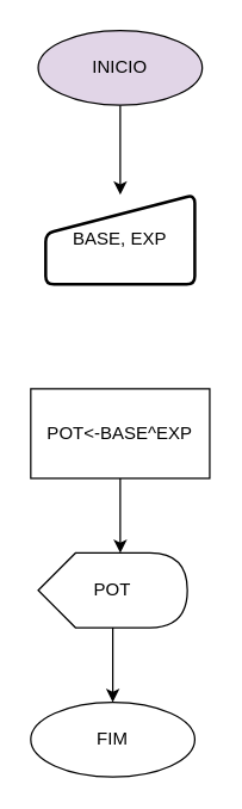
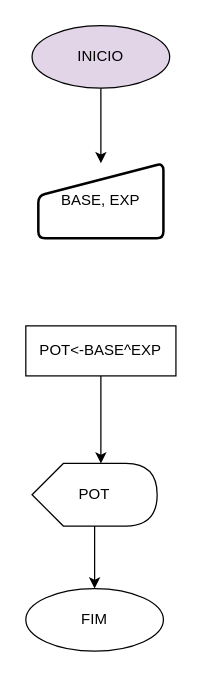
  <mxCell id="0" />
  <mxCell id="1" parent="0" />
  <mxCell id="2" value="" style="edgeStyle=orthogonalEdgeStyle;rounded=0;orthogonalLoop=1;jettySize=auto;html=1;" edge="1" parent="1" source="3" target="9"><mxGeometry relative="1" as="geometry" /></mxCell>
  <mxCell id="3" value="INICIO" style="ellipse;whiteSpace=wrap;html=1;fillColor=#e1d5e7;" parent="1" vertex="1"><mxGeometry x="25" y="20" width="110" height="50" as="geometry" /></mxCell>
  <mxCell id="4" value="FIM" style="ellipse;whiteSpace=wrap;html=1;" parent="1" vertex="1"><mxGeometry x="20" y="470" width="110" height="50" as="geometry" /></mxCell>
  <mxCell id="5" value="" style="edgeStyle=none;rounded=0;orthogonalLoop=1;jettySize=auto;html=1;" parent="1" source="6" edge="1"><mxGeometry relative="1" as="geometry"><mxPoint x="80" y="370" as="targetPoint" /></mxGeometry></mxCell>
- <mxCell id="6" value="POT&amp;lt;-BASE^EXP" style="whiteSpace=wrap;html=1;" parent="1" vertex="1"><mxGeometry x="20" y="260" width="120" height="60" as="geometry" /></mxCell>
+ <mxCell id="6" value="POT&amp;lt;-BASE^EXP" style="whiteSpace=wrap;html=1;" parent="1" vertex="1"><mxGeometry x="20" y="260" width="120" height="40" as="geometry" /></mxCell>
  <mxCell id="7" value="" style="edgeStyle=none;rounded=0;orthogonalLoop=1;jettySize=auto;html=1;" parent="1" source="8" target="4" edge="1"><mxGeometry relative="1" as="geometry" /></mxCell>
  <mxCell id="8" value="POT" style="shape=display;whiteSpace=wrap;html=1;" parent="1" vertex="1"><mxGeometry x="25" y="370" width="100" height="50" as="geometry" /></mxCell>
  <mxCell id="9" value="&lt;span&gt;BASE, EXP&lt;/span&gt;" style="html=1;strokeWidth=2;shape=manualInput;whiteSpace=wrap;rounded=1;size=26;arcSize=11;" vertex="1" parent="1"><mxGeometry x="30" y="130" width="100" height="60" as="geometry" /></mxCell>
